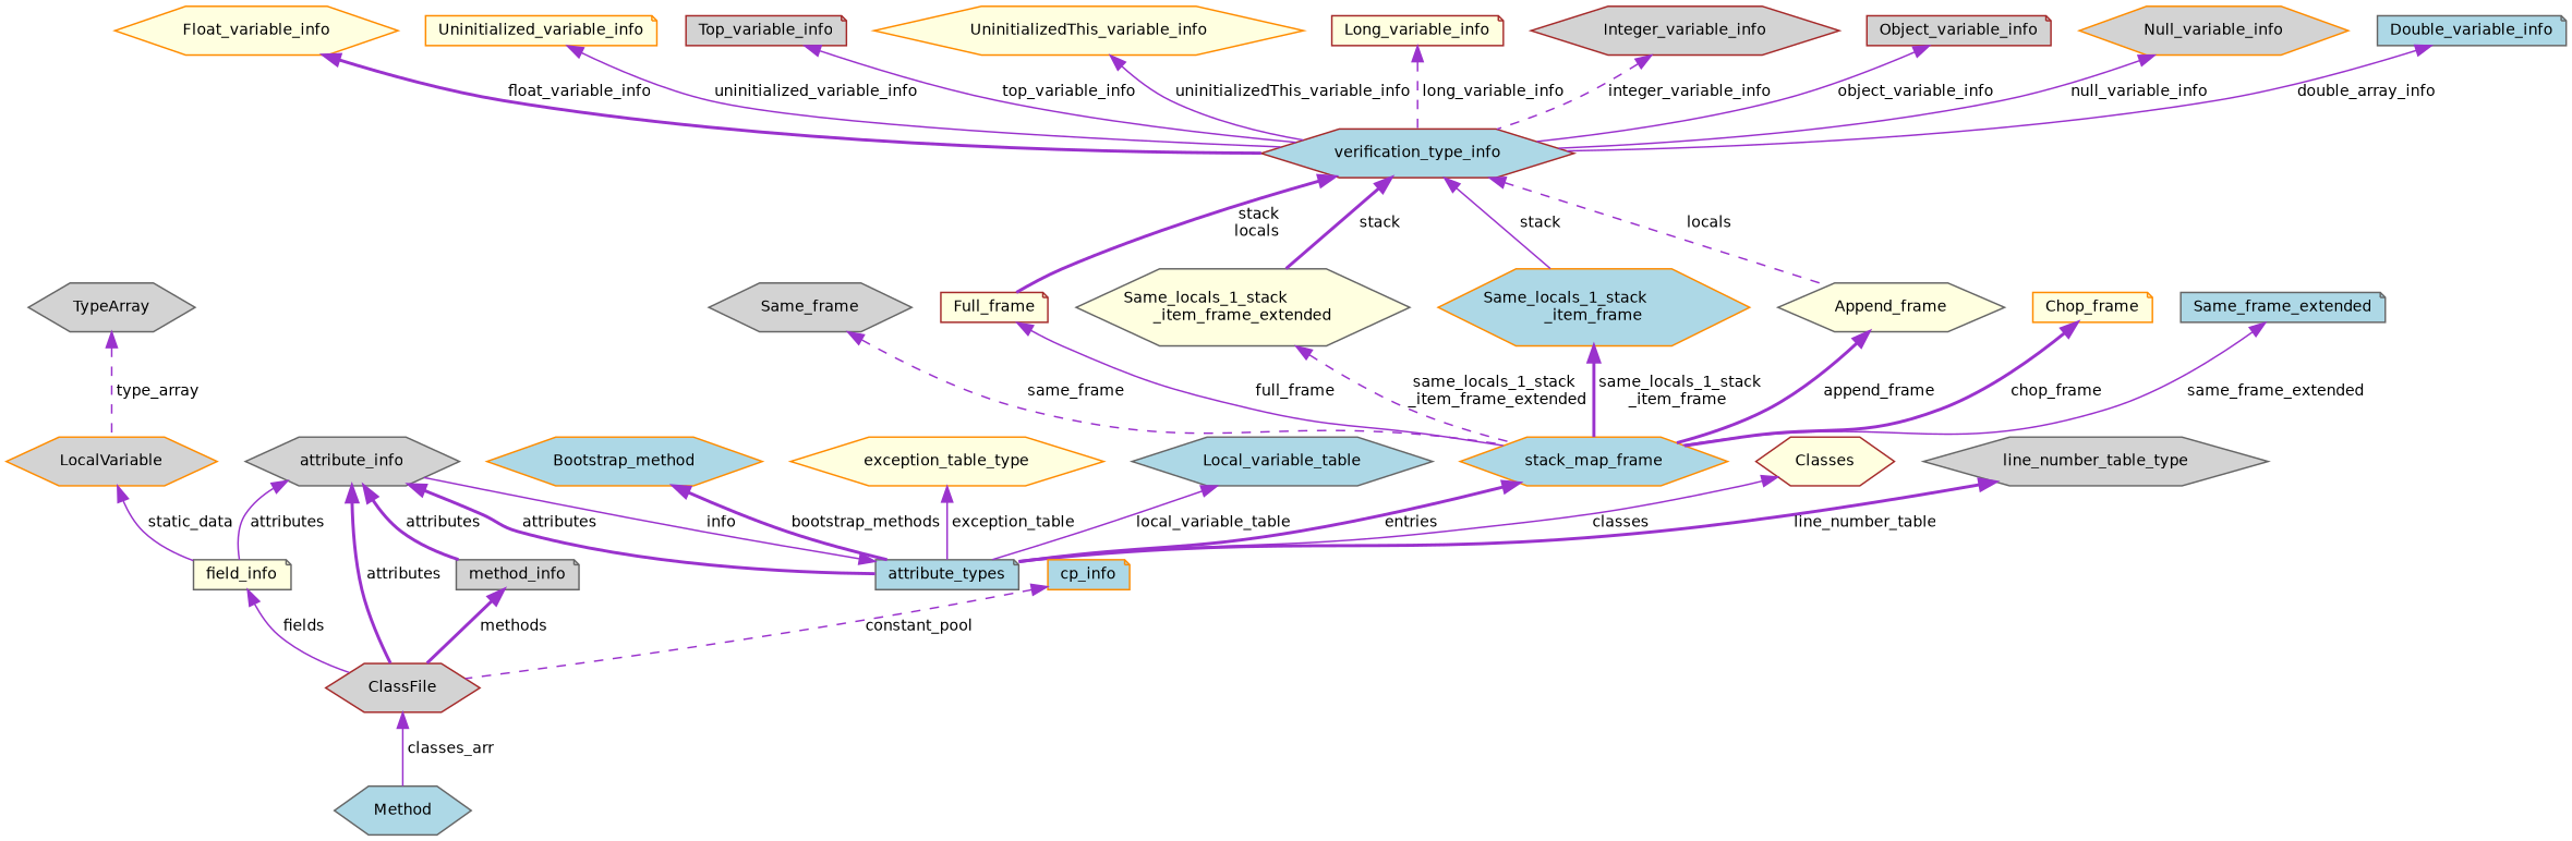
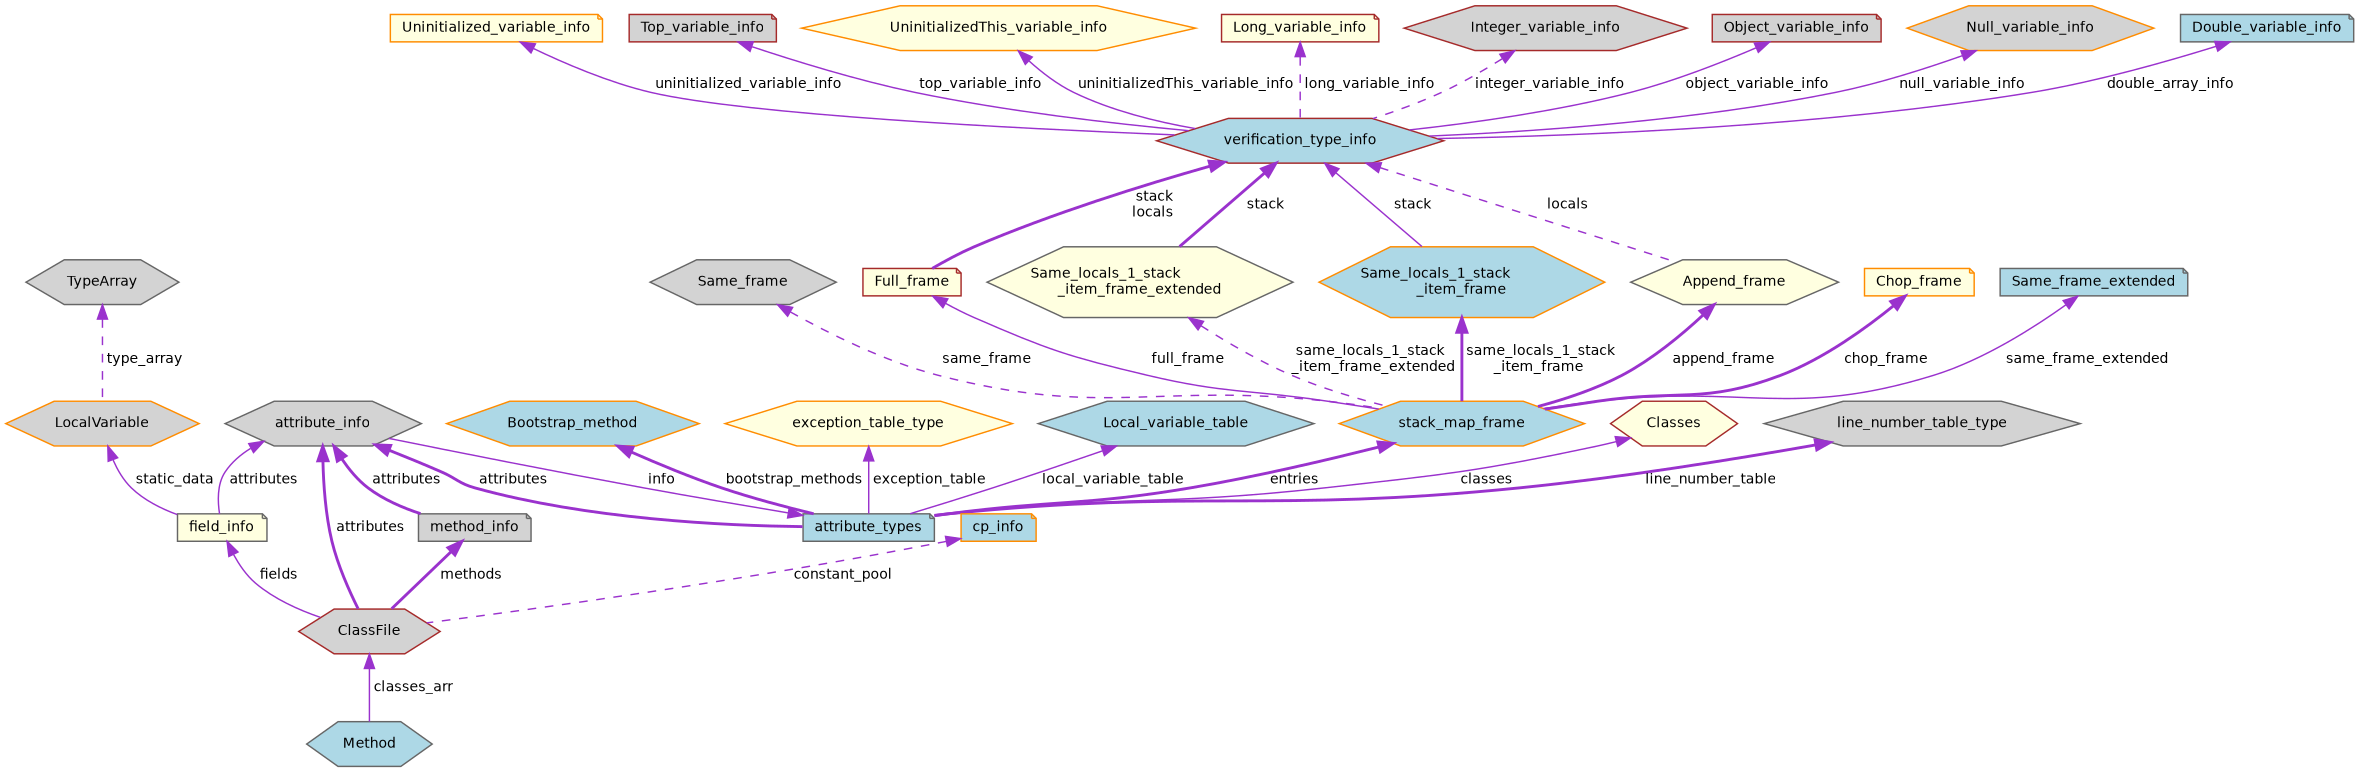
  digraph {
    rankdir=TB
    node [color=gray40 fillcolor=lightgrey fontname=Helvetica fontsize=10 shape=hexagon style=filled]
    edge [color=darkorchid3 dir=back fontname=Helvetica fontsize=10 labelfontname=Helvetica labelfontsize=10 style=solid]
    n1 [fillcolor=lightblue fontcolor=black height=0.2 label=Method width=0.4]
    n2 [color=brown height=0.2 label=ClassFile width=0.4]
    n3 [fillcolor=lightyellow height=0.2 label=field_info shape=note width=0.4]
    n4 [color=darkorange height=0.2 label=LocalVariable width=0.4]
    n5 [height=0.2 label=TypeArray width=0.4]
    n6 [height=0.2 label=attribute_info width=0.4]
    n7 [fillcolor=lightblue height=0.2 label=attribute_types shape=note width=0.4]
    n8 [height=0.2 label=method_info shape=note width=0.4]
    n9 [color=darkorange fillcolor=lightblue height=0.2 label=Bootstrap_method width=0.4]
    n10 [color=darkorange fillcolor=lightyellow height=0.2 label=exception_table_type width=0.4]
    n11 [fillcolor=lightblue height=0.2 label=Local_variable_table width=0.4]
    n12 [color=darkorange fillcolor=lightblue height=0.2 label=stack_map_frame width=0.4]
    n13 [height=0.2 label=Same_frame width=0.4]
    n14 [color=brown fillcolor=lightyellow height=0.2 label=Full_frame shape=note width=0.4]
    n15 [color=brown fillcolor=lightblue height=0.2 label=verification_type_info width=0.4]
    n16 [fillcolor=lightyellow height=0.2 label="Same_locals_1_stack\l_item_frame_extended" width=0.4]
    n17 [color=darkorange fillcolor=lightblue height=0.2 label="Same_locals_1_stack\l_item_frame" width=0.4]
    n18 [fillcolor=lightyellow height=0.2 label=Append_frame width=0.4]
-   n19 [color=darkorange fillcolor=lightyellow height=0.2 label=Float_variable_info width=0.4]
    n20 [color=darkorange fillcolor=lightyellow height=0.2 label=Uninitialized_variable_info shape=note width=0.4]
    n21 [color=brown height=0.2 label=Top_variable_info shape=note width=0.4]
    n22 [color=darkorange fillcolor=lightyellow height=0.2 label=UninitializedThis_variable_info width=0.4]
    n23 [color=brown fillcolor=lightyellow height=0.2 label=Long_variable_info shape=note width=0.4]
    n24 [color=brown height=0.2 label=Integer_variable_info width=0.4]
    n25 [color=brown height=0.2 label=Object_variable_info shape=note width=0.4]
    n26 [color=darkorange height=0.2 label=Null_variable_info width=0.4]
    n27 [fillcolor=lightblue height=0.2 label=Double_variable_info shape=note width=0.4]
    n28 [color=darkorange fillcolor=lightyellow height=0.2 label=Chop_frame shape=note width=0.4]
    n29 [fillcolor=lightblue height=0.2 label=Same_frame_extended shape=note width=0.4]
    n30 [color=brown fillcolor=lightyellow height=0.2 label=Classes width=0.4]
    n31 [height=0.2 label=line_number_table_type width=0.4]
    n32 [color=darkorange fillcolor=lightblue height=0.2 label=cp_info shape=note width=0.4]
    n2 -> n1 [label=" classes_arr"]
    n3 -> n2 [label=" fields"]
    n4 -> n3 [label=" static_data"]
    n5 -> n4 [label=" type_array" style=dashed]
    n6 -> n2 [label=" attributes" style=bold]
    n6 -> n3 [label=" attributes"]
    n6 -> n7 [label=" attributes" style=bold]
    n6 -> n8 [label=" attributes" style=bold]
    n7 -> n6 [label=" info"]
    n8 -> n2 [label=" methods" style=bold]
    n9 -> n7 [label=" bootstrap_methods" style=bold]
    n10 -> n7 [label=" exception_table"]
    n11 -> n7 [label=" local_variable_table"]
    n12 -> n7 [label=" entries" style=bold]
    n13 -> n12 [label=" same_frame" style=dashed]
    n14 -> n12 [label=" full_frame"]
    n15 -> n14 [label=" stack\nlocals" style=bold]
    n15 -> n16 [label=" stack" style=bold]
    n15 -> n17 [label=" stack"]
    n15 -> n18 [label=" locals" style=dashed]
    n16 -> n12 [label=" same_locals_1_stack\l_item_frame_extended" style=dashed]
    n17 -> n12 [label=" same_locals_1_stack\l_item_frame" style=bold]
    n18 -> n12 [label=" append_frame" style=bold]
-   n19 -> n15 [label=" float_variable_info" style=bold]
    n20 -> n15 [label=" uninitialized_variable_info"]
    n21 -> n15 [label=" top_variable_info"]
    n22 -> n15 [label=" uninitializedThis_variable_info"]
    n23 -> n15 [label=" long_variable_info" style=dashed]
    n24 -> n15 [label=" integer_variable_info" style=dashed]
    n25 -> n15 [label=" object_variable_info"]
    n26 -> n15 [label=" null_variable_info"]
    n27 -> n15 [label=" double_array_info"]
    n28 -> n12 [label=" chop_frame" style=bold]
    n29 -> n12 [label=" same_frame_extended"]
    n30 -> n7 [label=" classes"]
    n31 -> n7 [label=" line_number_table" style=bold]
    n32 -> n2 [label=" constant_pool" style=dashed]
  }
